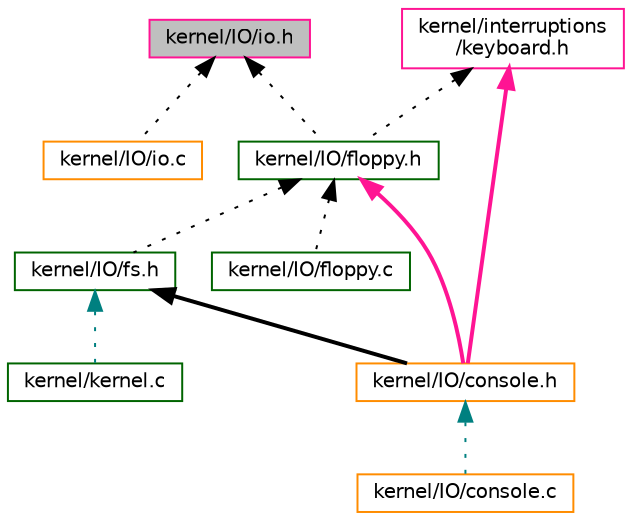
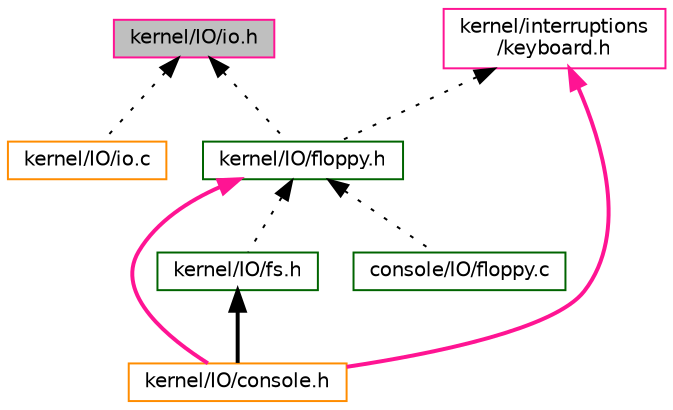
  digraph {
    node [color=darkgreen fillcolor=white fontname=Helvetica fontsize=10 shape=record style=filled]
    edge [color=black dir=back fontname=Helvetica fontsize=10 labelfontname=Helvetica labelfontsize=10 style=dotted]
    n1 [color=deeppink fillcolor=grey75 fontcolor=black height=0.2 label="kernel/IO/io.h" width=0.4]
    n2 [height=0.2 label="kernel/IO/floppy.h" width=0.4]
    n3 [color=darkorange height=0.2 label="kernel/IO/io.c" width=0.4]
    n4 [color=deeppink height=0.2 label="kernel/interruptions\l/keyboard.h" width=0.4]
    n5 [color=darkorange height=0.2 label="kernel/IO/console.h" width=0.4]
    n6 [height=0.2 label="kernel/IO/fs.h" width=0.4]
-   n7 [height=0.2 label="kernel/IO/floppy.c" width=0.4]
-   n8 [color=darkorange height=0.2 label="kernel/IO/console.c" width=0.4]
-   n9 [height=0.2 label="kernel/kernel.c" width=0.4]
+   n7 [height=0.2 label="console/IO/floppy.c" width=0.4]
    n1 -> n2
    n1 -> n3
    n2 -> n5 [color=deeppink style=bold]
    n2 -> n6
    n2 -> n7
    n4 -> n2
    n4 -> n5 [color=deeppink style=bold]
-   n5 -> n8 [color=teal]
    n6 -> n5 [style=bold]
-   n6 -> n9 [color=teal]
  }
